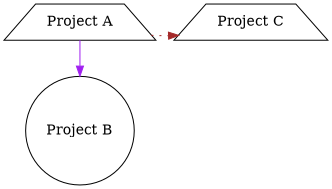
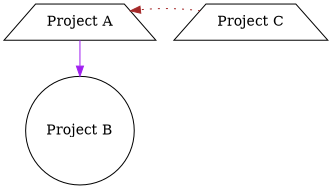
  digraph {
    rankdir=TB
    node [shape=trapezium]
    n1 [label="Project A"]
    n2 [label="Project B" shape=circle]
    n3 [label="Project C"]
    n1 -> n2 [color=purple]
-   n1 -> n3 [color=brown constraint=false style=dotted]
+   n3 -> n1 [color=brown constraint=false style=dotted]
  }
